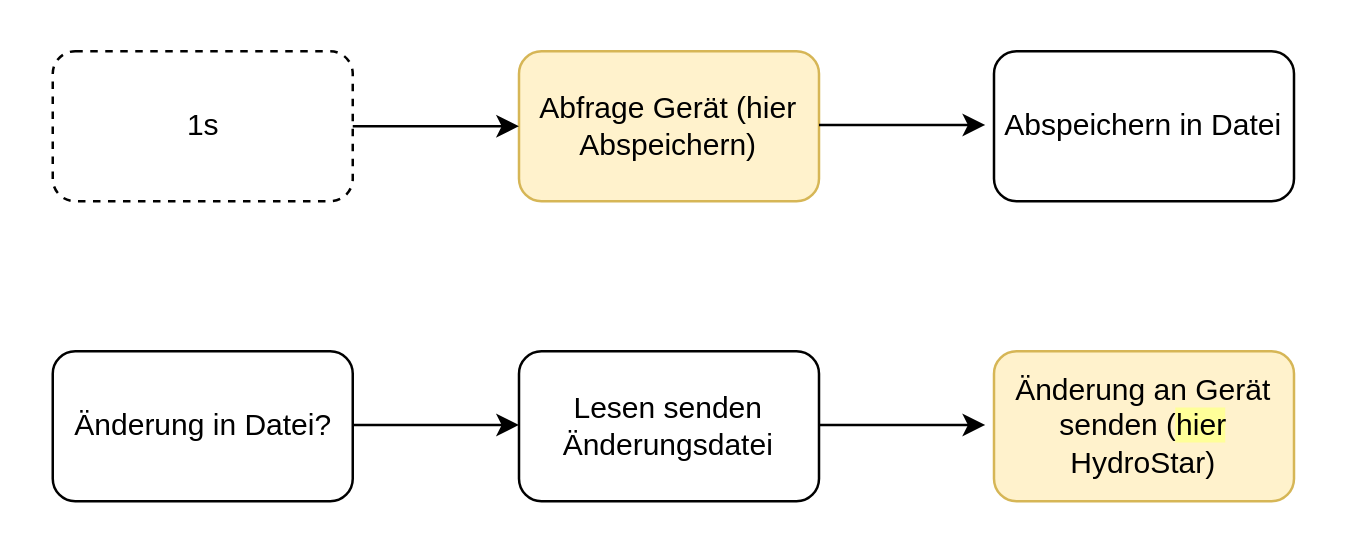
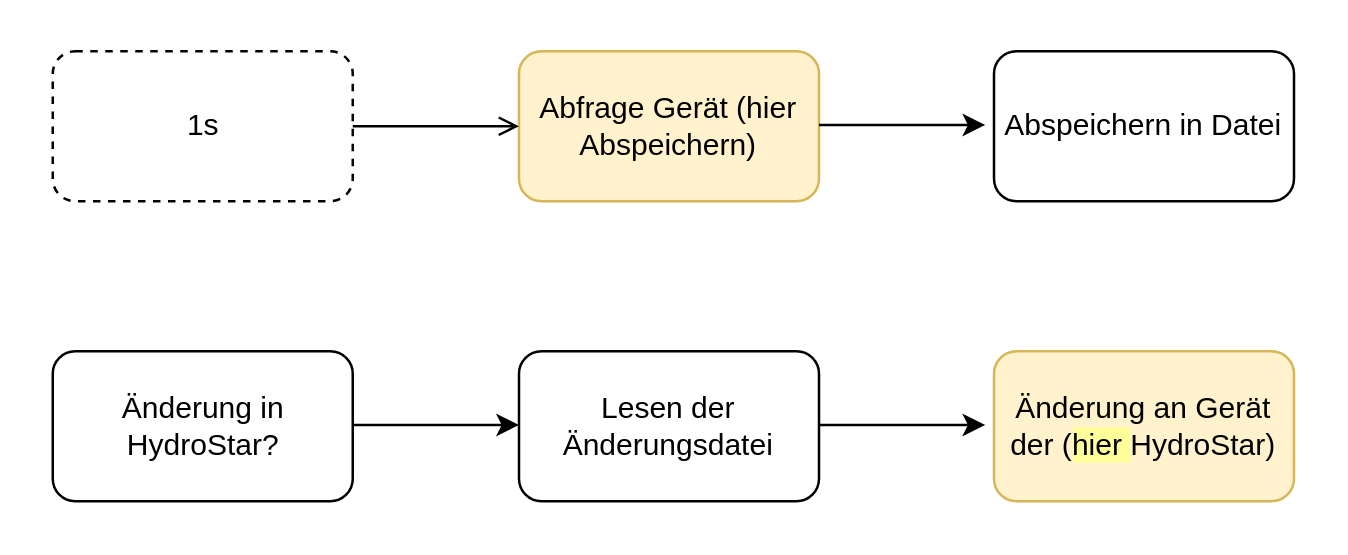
  <mxCell id="0" />
  <mxCell id="1" parent="0" />
  <mxCell id="2" value="1s" style="rounded=1;whiteSpace=wrap;html=1;dashed=1;" vertex="1" parent="1"><mxGeometry x="20.5" y="20" width="120" height="60" as="geometry" /></mxCell>
  <mxCell id="3" value="Abfrage Gerät (hier Abspeichern)" style="rounded=1;whiteSpace=wrap;html=1;fillColor=#fff2cc;strokeColor=#d6b656;" vertex="1" parent="1"><mxGeometry x="207" y="20" width="120" height="60" as="geometry" /></mxCell>
  <mxCell id="4" value="Abspeichern in Datei" style="rounded=1;whiteSpace=wrap;html=1;" vertex="1" parent="1"><mxGeometry x="397" y="20" width="120" height="60" as="geometry" /></mxCell>
- <mxCell id="5" value="Änderung in Datei?" style="rounded=1;whiteSpace=wrap;html=1;" vertex="1" parent="1"><mxGeometry x="20.5" y="140" width="120" height="60" as="geometry" /></mxCell>
- <mxCell id="6" value="Lesen senden Änderungsdatei" style="rounded=1;whiteSpace=wrap;html=1;" vertex="1" parent="1"><mxGeometry x="207" y="140" width="120" height="60" as="geometry" /></mxCell>
- <mxCell id="7" value="Änderung an Gerät senden (&lt;span style=&quot;background-color: rgb(255 , 255 , 153)&quot;&gt;hier &lt;/span&gt;HydroStar)" style="rounded=1;whiteSpace=wrap;html=1;fillColor=#fff2cc;strokeColor=#d6b656;" vertex="1" parent="1"><mxGeometry x="397" y="140" width="120" height="60" as="geometry" /></mxCell>
- <mxCell id="8" value="" style="endArrow=classic;html=1;entryX=0;entryY=0.5;entryDx=0;entryDy=0;exitX=1;exitY=0.5;exitDx=0;exitDy=0;" edge="1" parent="1" source="2" target="3"><mxGeometry width="50" height="50" relative="1" as="geometry"><mxPoint x="140.5" y="60" as="sourcePoint" /><mxPoint x="190.5" y="10" as="targetPoint" /></mxGeometry></mxCell>
+ <mxCell id="5" value="Änderung in HydroStar?" style="rounded=1;whiteSpace=wrap;html=1;" vertex="1" parent="1"><mxGeometry x="20.5" y="140" width="120" height="60" as="geometry" /></mxCell>
+ <mxCell id="6" value="Lesen der Änderungsdatei" style="rounded=1;whiteSpace=wrap;html=1;" vertex="1" parent="1"><mxGeometry x="207" y="140" width="120" height="60" as="geometry" /></mxCell>
+ <mxCell id="7" value="Änderung an Gerät der (&lt;span style=&quot;background-color: rgb(255 , 255 , 153)&quot;&gt;hier &lt;/span&gt;HydroStar)" style="rounded=1;whiteSpace=wrap;html=1;fillColor=#fff2cc;strokeColor=#d6b656;" vertex="1" parent="1"><mxGeometry x="397" y="140" width="120" height="60" as="geometry" /></mxCell>
+ <mxCell id="8" value="" style="endArrow=open;html=1;entryX=0;entryY=0.5;entryDx=0;entryDy=0;exitX=1;exitY=0.5;exitDx=0;exitDy=0;" edge="1" parent="1" source="2" target="3"><mxGeometry width="50" height="50" relative="1" as="geometry"><mxPoint x="140.5" y="60" as="sourcePoint" /><mxPoint x="190.5" y="10" as="targetPoint" /></mxGeometry></mxCell>
  <mxCell id="9" value="" style="endArrow=classic;html=1;entryX=0;entryY=0.5;entryDx=0;entryDy=0;exitX=1;exitY=0.5;exitDx=0;exitDy=0;" edge="1" parent="1"><mxGeometry width="50" height="50" relative="1" as="geometry"><mxPoint x="327" y="49.5" as="sourcePoint" /><mxPoint x="393.5" y="49.5" as="targetPoint" /></mxGeometry></mxCell>
  <mxCell id="10" value="" style="endArrow=classic;html=1;entryX=0;entryY=0.5;entryDx=0;entryDy=0;exitX=1;exitY=0.5;exitDx=0;exitDy=0;" edge="1" parent="1"><mxGeometry width="50" height="50" relative="1" as="geometry"><mxPoint x="140.5" y="169.5" as="sourcePoint" /><mxPoint x="207" y="169.5" as="targetPoint" /></mxGeometry></mxCell>
  <mxCell id="11" value="" style="endArrow=classic;html=1;entryX=0;entryY=0.5;entryDx=0;entryDy=0;exitX=1;exitY=0.5;exitDx=0;exitDy=0;" edge="1" parent="1"><mxGeometry width="50" height="50" relative="1" as="geometry"><mxPoint x="327" y="169.5" as="sourcePoint" /><mxPoint x="393.5" y="169.5" as="targetPoint" /></mxGeometry></mxCell>
